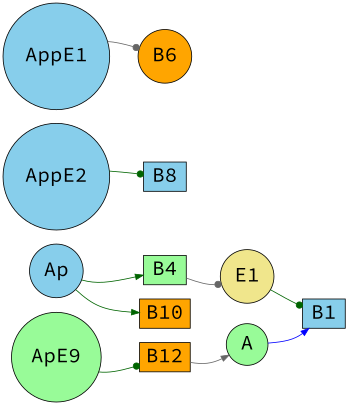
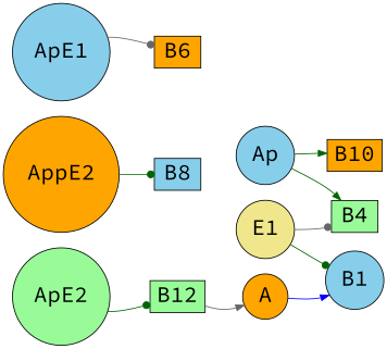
  strict digraph {
    fontname="Source Code Pro"
    rankdir=LR
    remincross=true
    splines=curved
    node [fillcolor=palegreen fontname="Source Code Pro" fontsize=26 shape=box style=filled]
    edge [arrowhead=dot color=darkgreen fontname="Source Code Pro"]
-   B12 [fillcolor=orange]
-   ApE2 [shape=circle label=ApE9]
-   A [shape=circle]
-   AppE2 [fillcolor=skyblue shape=circle]
+   B12
+   ApE2 [shape=circle]
+   A [fillcolor=orange shape=circle]
+   AppE2 [fillcolor=orange shape=circle]
    B8 [fillcolor=skyblue]
    E1 [fillcolor=khaki shape=circle]
    B4
-   B1 [fillcolor=skyblue]
-   ApE1 [fillcolor=skyblue shape=circle label=AppE1]
-   B6 [fillcolor=orange shape=circle]
+   B1 [fillcolor=skyblue shape=circle]
+   ApE1 [fillcolor=skyblue shape=circle]
+   B6 [fillcolor=orange]
    B10 [fillcolor=orange]
    Ap [fillcolor=skyblue shape=circle]
    B12 -> A [arrowhead=normal color=gray40]
    ApE2 -> B12
    A -> B1 [arrowhead=normal color=blue]
    AppE2 -> B8
-   B4 -> E1 [color=gray40]
+   E1 -> B4 [color=gray40]
    E1 -> B1
    ApE1 -> B6 [color=gray40]
    Ap -> B4 [arrowhead=normal]
    Ap -> B10 [arrowhead=normal]
  }
